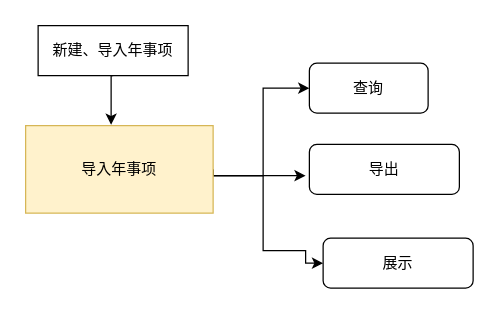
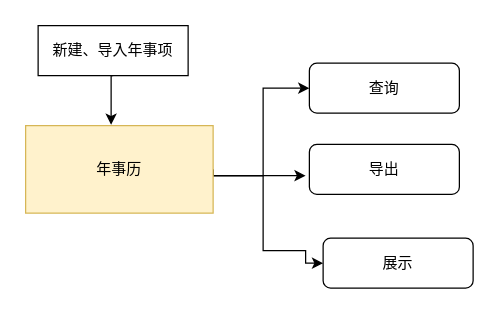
  <mxCell id="0" />
  <mxCell id="1" parent="0" />
  <mxCell id="2" style="edgeStyle=orthogonalEdgeStyle;rounded=0;orthogonalLoop=1;jettySize=auto;html=1;exitX=0.5;exitY=1;exitDx=0;exitDy=0;entryX=0.456;entryY=-0.01;entryDx=0;entryDy=0;entryPerimeter=0;" edge="1" parent="1" source="3" target="7"><mxGeometry relative="1" as="geometry" /></mxCell>
  <mxCell id="3" value="新建、导入年事项" style="whiteSpace=wrap;html=1;fontSize=12;glass=0;strokeWidth=1;shadow=0;rounded=0;" vertex="1" parent="1"><mxGeometry x="30" y="20" width="120" height="40" as="geometry" /></mxCell>
  <mxCell id="4" style="edgeStyle=orthogonalEdgeStyle;rounded=0;orthogonalLoop=1;jettySize=auto;html=1;exitX=1;exitY=0.5;exitDx=0;exitDy=0;entryX=0;entryY=0.5;entryDx=0;entryDy=0;" edge="1" parent="1"><mxGeometry relative="1" as="geometry"><mxPoint x="170" y="140" as="sourcePoint" /><mxPoint x="244" y="140" as="targetPoint" /></mxGeometry></mxCell>
  <mxCell id="5" style="edgeStyle=orthogonalEdgeStyle;rounded=0;orthogonalLoop=1;jettySize=auto;html=1;exitX=1;exitY=0.5;exitDx=0;exitDy=0;entryX=0;entryY=0.5;entryDx=0;entryDy=0;" edge="1" parent="1" source="7" target="8"><mxGeometry relative="1" as="geometry"><Array as="points"><mxPoint x="170" y="140" /><mxPoint x="210" y="140" /><mxPoint x="210" y="70" /></Array></mxGeometry></mxCell>
  <mxCell id="6" style="edgeStyle=orthogonalEdgeStyle;rounded=0;orthogonalLoop=1;jettySize=auto;html=1;exitX=1;exitY=0.5;exitDx=0;exitDy=0;entryX=0;entryY=0.5;entryDx=0;entryDy=0;" edge="1" parent="1" source="7" target="10"><mxGeometry relative="1" as="geometry"><Array as="points"><mxPoint x="170" y="140" /><mxPoint x="210" y="140" /><mxPoint x="210" y="200" /><mxPoint x="244" y="200" /></Array></mxGeometry></mxCell>
- <mxCell id="7" value="导入年事项" style="rounded=0;whiteSpace=wrap;html=1;fillColor=#fff2cc;strokeColor=#d6b656;" vertex="1" parent="1"><mxGeometry x="20" y="100" width="150" height="70" as="geometry" /></mxCell>
- <mxCell id="8" value="查询" style="rounded=1;whiteSpace=wrap;html=1;fontSize=12;glass=0;strokeWidth=1;shadow=0;" vertex="1" parent="1"><mxGeometry x="247" y="50" width="95" height="40" as="geometry" /></mxCell>
+ <mxCell id="7" value="年事历" style="rounded=0;whiteSpace=wrap;html=1;fillColor=#fff2cc;strokeColor=#d6b656;" vertex="1" parent="1"><mxGeometry x="20" y="100" width="150" height="70" as="geometry" /></mxCell>
+ <mxCell id="8" value="查询" style="rounded=1;whiteSpace=wrap;html=1;fontSize=12;glass=0;strokeWidth=1;shadow=0;" vertex="1" parent="1"><mxGeometry x="247" y="50" width="120" height="40" as="geometry" /></mxCell>
  <mxCell id="9" value="导出" style="rounded=1;whiteSpace=wrap;html=1;fontSize=12;glass=0;strokeWidth=1;shadow=0;" vertex="1" parent="1"><mxGeometry x="247" y="115" width="120" height="40" as="geometry" /></mxCell>
  <mxCell id="10" value="展示" style="rounded=1;whiteSpace=wrap;html=1;fontSize=12;glass=0;strokeWidth=1;shadow=0;" vertex="1" parent="1"><mxGeometry x="258" y="190" width="120" height="40" as="geometry" /></mxCell>
